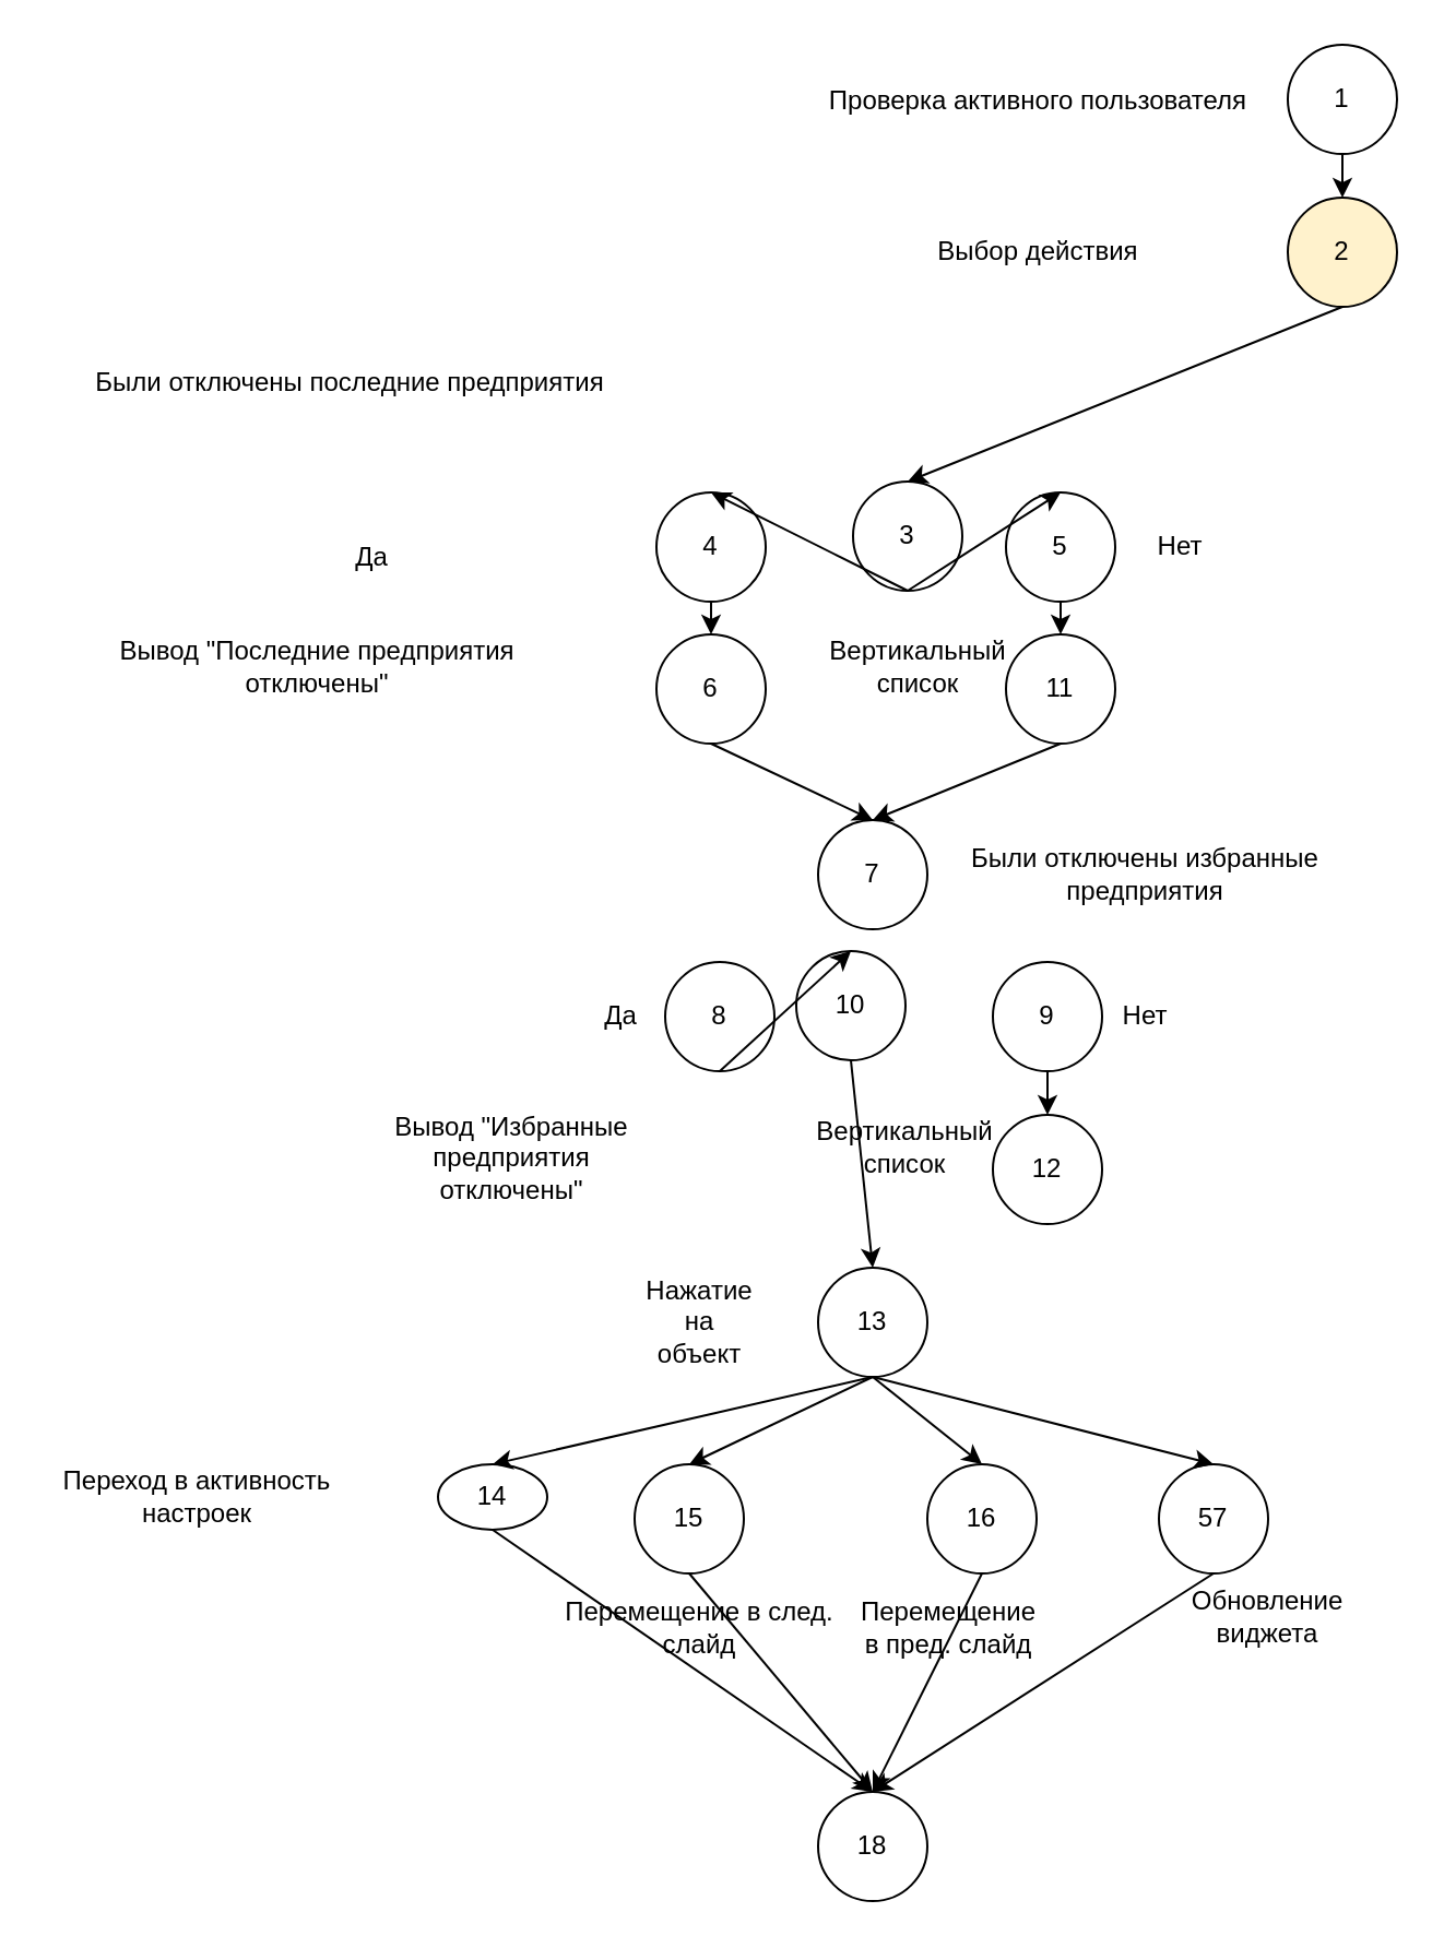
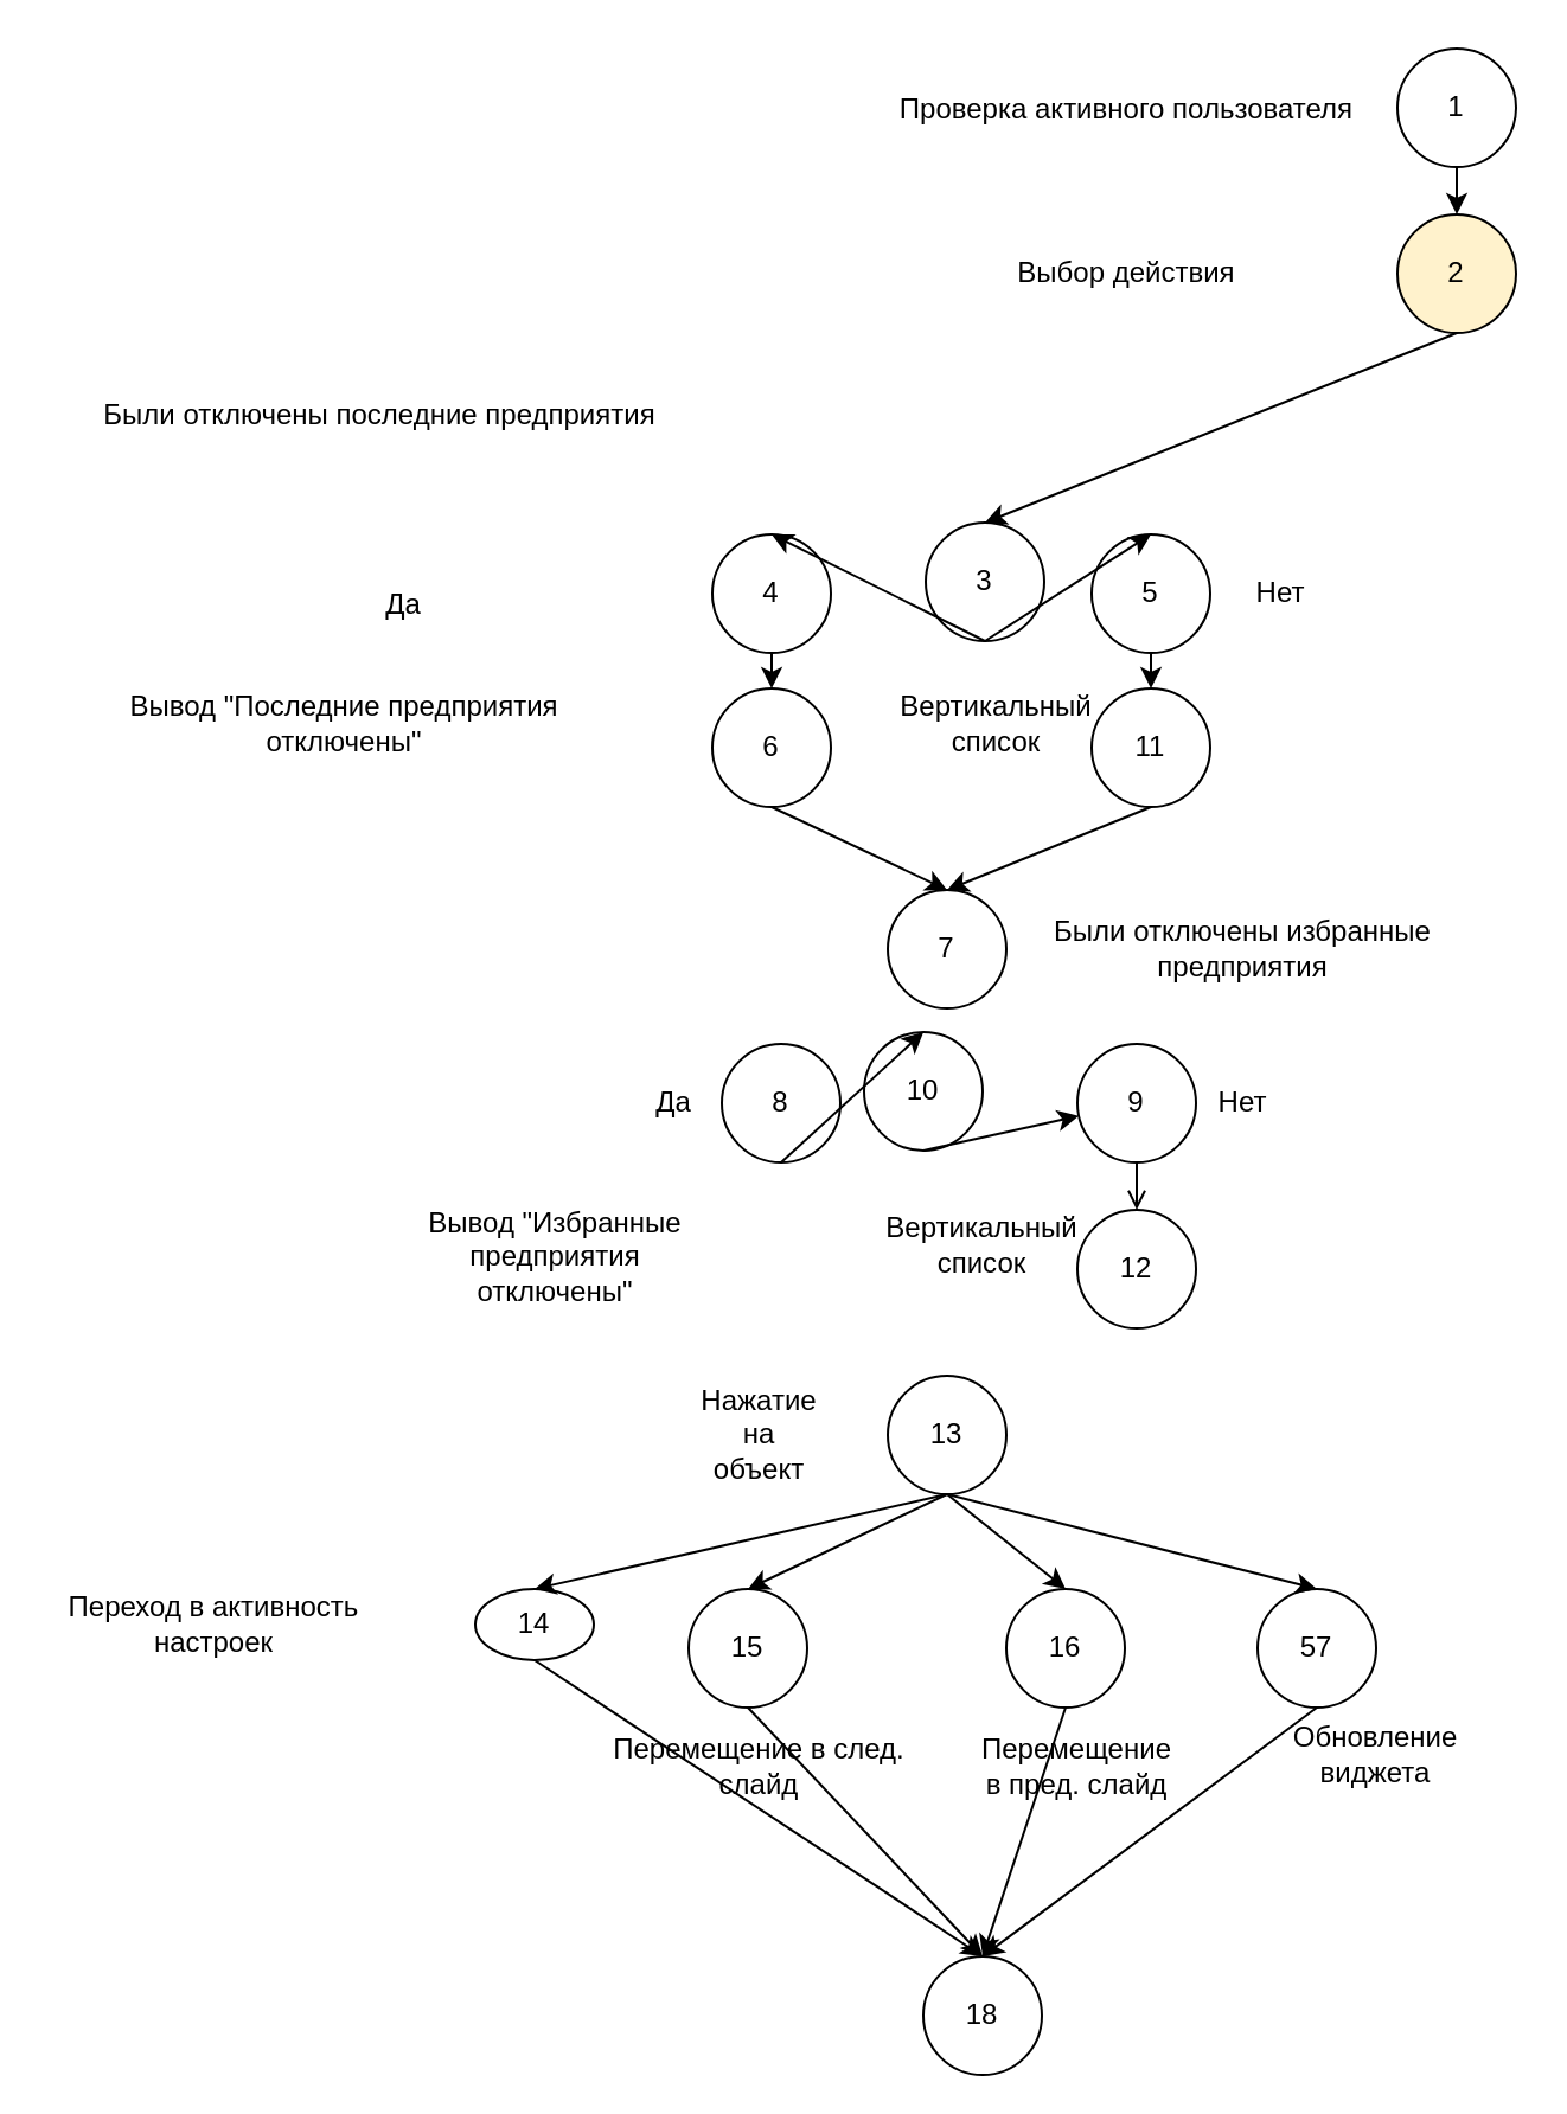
  <mxCell id="0" />
  <mxCell id="1" parent="0" />
  <mxCell id="2" value="1" style="ellipse;whiteSpace=wrap;html=1;" vertex="1" parent="1"><mxGeometry x="589" y="20" width="50" height="50" as="geometry" /></mxCell>
  <mxCell id="3" value="" style="endArrow=classic;html=1;exitX=0.5;exitY=1;exitDx=0;exitDy=0;entryX=0.5;entryY=0;entryDx=0;entryDy=0;" edge="1" parent="1" source="2" target="5"><mxGeometry width="50" height="50" relative="1" as="geometry"><mxPoint x="590" y="260" as="sourcePoint" /><mxPoint x="614" y="90" as="targetPoint" /></mxGeometry></mxCell>
  <mxCell id="4" value="Проверка активного пользователя" style="text;html=1;strokeColor=none;fillColor=none;align=center;verticalAlign=middle;whiteSpace=wrap;rounded=0;" vertex="1" parent="1"><mxGeometry x="350" y="45" width="250" as="geometry" /></mxCell>
  <mxCell id="5" value="2" style="ellipse;whiteSpace=wrap;html=1;fillColor=#fff2cc;" vertex="1" parent="1"><mxGeometry x="589" y="90" width="50" height="50" as="geometry" /></mxCell>
  <mxCell id="6" value="Выбор действия" style="text;html=1;strokeColor=none;fillColor=none;align=center;verticalAlign=middle;whiteSpace=wrap;rounded=0;" vertex="1" parent="1"><mxGeometry x="365" y="105" width="220" height="20" as="geometry" /></mxCell>
  <mxCell id="7" value="3" style="ellipse;whiteSpace=wrap;html=1;" vertex="1" parent="1"><mxGeometry x="390" y="220" width="50" height="50" as="geometry" /></mxCell>
  <mxCell id="8" value="Были отключены последние предприятия" style="text;html=1;strokeColor=none;fillColor=none;align=center;verticalAlign=middle;whiteSpace=wrap;rounded=0;" vertex="1" parent="1"><mxGeometry x="20" y="170" width="280" height="10" as="geometry" /></mxCell>
  <mxCell id="9" value="" style="endArrow=classic;html=1;exitX=0.5;exitY=1;exitDx=0;exitDy=0;entryX=0.5;entryY=0;entryDx=0;entryDy=0;" edge="1" parent="1" source="5" target="7"><mxGeometry width="50" height="50" relative="1" as="geometry"><mxPoint x="620" y="350" as="sourcePoint" /><mxPoint x="670" y="300" as="targetPoint" /></mxGeometry></mxCell>
  <mxCell id="10" value="4" style="ellipse;whiteSpace=wrap;html=1;" vertex="1" parent="1"><mxGeometry x="300" y="225" width="50" height="50" as="geometry" /></mxCell>
  <mxCell id="11" value="5" style="ellipse;whiteSpace=wrap;html=1;" vertex="1" parent="1"><mxGeometry x="460" y="225" width="50" height="50" as="geometry" /></mxCell>
  <mxCell id="12" value="" style="endArrow=classic;html=1;exitX=0.5;exitY=1;exitDx=0;exitDy=0;entryX=0.5;entryY=0;entryDx=0;entryDy=0;" edge="1" parent="1" source="7" target="10"><mxGeometry width="50" height="50" relative="1" as="geometry"><mxPoint x="620" y="350" as="sourcePoint" /><mxPoint x="670" y="300" as="targetPoint" /></mxGeometry></mxCell>
  <mxCell id="13" value="" style="endArrow=classic;html=1;exitX=0.5;exitY=1;exitDx=0;exitDy=0;entryX=0.5;entryY=0;entryDx=0;entryDy=0;" edge="1" parent="1" source="7" target="11"><mxGeometry width="50" height="50" relative="1" as="geometry"><mxPoint x="620" y="350" as="sourcePoint" /><mxPoint x="670" y="300" as="targetPoint" /></mxGeometry></mxCell>
  <mxCell id="14" value="Да" style="text;html=1;strokeColor=none;fillColor=none;align=center;verticalAlign=middle;whiteSpace=wrap;rounded=0;" vertex="1" parent="1"><mxGeometry x="150" y="245" width="40" height="20" as="geometry" /></mxCell>
  <mxCell id="15" value="Нет" style="text;html=1;strokeColor=none;fillColor=none;align=center;verticalAlign=middle;whiteSpace=wrap;rounded=0;" vertex="1" parent="1"><mxGeometry x="520" y="240" width="40" height="20" as="geometry" /></mxCell>
  <mxCell id="16" value="6" style="ellipse;whiteSpace=wrap;html=1;" vertex="1" parent="1"><mxGeometry x="300" y="290" width="50" height="50" as="geometry" /></mxCell>
  <mxCell id="17" value="" style="endArrow=classic;html=1;exitX=0.5;exitY=1;exitDx=0;exitDy=0;entryX=0.5;entryY=0;entryDx=0;entryDy=0;" edge="1" parent="1" source="10" target="16"><mxGeometry width="50" height="50" relative="1" as="geometry"><mxPoint x="620" y="350" as="sourcePoint" /><mxPoint x="670" y="300" as="targetPoint" /></mxGeometry></mxCell>
  <mxCell id="18" value="Вывод &quot;Последние предприятия отключены&quot;" style="text;html=1;strokeColor=none;fillColor=none;align=center;verticalAlign=middle;whiteSpace=wrap;rounded=0;" vertex="1" parent="1"><mxGeometry x="50" y="290" width="190" height="30" as="geometry" /></mxCell>
  <mxCell id="19" value="7" style="ellipse;whiteSpace=wrap;html=1;" vertex="1" parent="1"><mxGeometry x="374" y="375" width="50" height="50" as="geometry" /></mxCell>
  <mxCell id="20" value="Были отключены избранные предприятия" style="text;html=1;strokeColor=none;fillColor=none;align=center;verticalAlign=middle;whiteSpace=wrap;rounded=0;" vertex="1" parent="1"><mxGeometry x="434" y="390" width="180" height="20" as="geometry" /></mxCell>
  <mxCell id="21" value="8" style="ellipse;whiteSpace=wrap;html=1;" vertex="1" parent="1"><mxGeometry x="304" y="440" width="50" height="50" as="geometry" /></mxCell>
  <mxCell id="22" value="Да" style="text;html=1;strokeColor=none;fillColor=none;align=center;verticalAlign=middle;whiteSpace=wrap;rounded=0;" vertex="1" parent="1"><mxGeometry x="264" y="455" width="40" height="20" as="geometry" /></mxCell>
  <mxCell id="23" value="9" style="ellipse;whiteSpace=wrap;html=1;" vertex="1" parent="1"><mxGeometry x="454" y="440" width="50" height="50" as="geometry" /></mxCell>
  <mxCell id="24" value="Нет" style="text;html=1;strokeColor=none;fillColor=none;align=center;verticalAlign=middle;whiteSpace=wrap;rounded=0;" vertex="1" parent="1"><mxGeometry x="504" y="455" width="40" height="20" as="geometry" /></mxCell>
  <mxCell id="25" value="10" style="ellipse;whiteSpace=wrap;html=1;" vertex="1" parent="1"><mxGeometry x="364" y="435" width="50" height="50" as="geometry" /></mxCell>
  <mxCell id="26" value="" style="endArrow=classic;html=1;exitX=0.5;exitY=1;exitDx=0;exitDy=0;entryX=0.5;entryY=0;entryDx=0;entryDy=0;" edge="1" parent="1" source="21" target="25"><mxGeometry width="50" height="50" relative="1" as="geometry"><mxPoint x="184" y="525" as="sourcePoint" /><mxPoint x="234" y="475" as="targetPoint" /></mxGeometry></mxCell>
  <mxCell id="27" value="Вывод &quot;Избранные предприятия отключены&quot;" style="text;html=1;strokeColor=none;fillColor=none;align=center;verticalAlign=middle;whiteSpace=wrap;rounded=0;" vertex="1" parent="1"><mxGeometry x="164" y="515" width="140" height="30" as="geometry" /></mxCell>
  <mxCell id="28" value="11" style="ellipse;whiteSpace=wrap;html=1;" vertex="1" parent="1"><mxGeometry x="460" y="290" width="50" height="50" as="geometry" /></mxCell>
  <mxCell id="29" value="" style="endArrow=classic;html=1;exitX=0.5;exitY=1;exitDx=0;exitDy=0;entryX=0.5;entryY=0;entryDx=0;entryDy=0;" edge="1" parent="1" source="11" target="28"><mxGeometry width="50" height="50" relative="1" as="geometry"><mxPoint x="620" y="280" as="sourcePoint" /><mxPoint x="670" y="230" as="targetPoint" /></mxGeometry></mxCell>
  <mxCell id="30" value="Вертикальный список" style="text;html=1;strokeColor=none;fillColor=none;align=center;verticalAlign=middle;whiteSpace=wrap;rounded=0;" vertex="1" parent="1"><mxGeometry x="400" y="295" width="40" height="20" as="geometry" /></mxCell>
  <mxCell id="31" value="12" style="ellipse;whiteSpace=wrap;html=1;" vertex="1" parent="1"><mxGeometry x="454" y="510" width="50" height="50" as="geometry" /></mxCell>
- <mxCell id="32" value="" style="endArrow=classic;html=1;exitX=0.5;exitY=1;exitDx=0;exitDy=0;entryX=0.5;entryY=0;entryDx=0;entryDy=0;" edge="1" parent="1" source="23" target="31"><mxGeometry width="50" height="50" relative="1" as="geometry"><mxPoint x="184" y="495" as="sourcePoint" /><mxPoint x="234" y="445" as="targetPoint" /></mxGeometry></mxCell>
+ <mxCell id="32" value="" style="endArrow=open;html=1;exitX=0.5;exitY=1;exitDx=0;exitDy=0;entryX=0.5;entryY=0;entryDx=0;entryDy=0;" edge="1" parent="1" source="23" target="31"><mxGeometry width="50" height="50" relative="1" as="geometry"><mxPoint x="184" y="495" as="sourcePoint" /><mxPoint x="234" y="445" as="targetPoint" /></mxGeometry></mxCell>
  <mxCell id="33" value="Вертикальный список" style="text;html=1;strokeColor=none;fillColor=none;align=center;verticalAlign=middle;whiteSpace=wrap;rounded=0;" vertex="1" parent="1"><mxGeometry x="394" y="515" width="40" height="20" as="geometry" /></mxCell>
  <mxCell id="34" value="" style="endArrow=classic;html=1;exitX=0.5;exitY=1;exitDx=0;exitDy=0;entryX=0.5;entryY=0;entryDx=0;entryDy=0;" edge="1" parent="1" source="16" target="19"><mxGeometry width="50" height="50" relative="1" as="geometry"><mxPoint x="339" y="295" as="sourcePoint" /><mxPoint x="684" y="185" as="targetPoint" /></mxGeometry></mxCell>
  <mxCell id="35" value="" style="endArrow=classic;html=1;exitX=0.5;exitY=1;exitDx=0;exitDy=0;entryX=0.5;entryY=0;entryDx=0;entryDy=0;" edge="1" parent="1" source="28" target="19"><mxGeometry width="50" height="50" relative="1" as="geometry"><mxPoint x="499" y="295" as="sourcePoint" /><mxPoint x="684" y="185" as="targetPoint" /></mxGeometry></mxCell>
  <mxCell id="36" value="13" style="ellipse;whiteSpace=wrap;html=1;" vertex="1" parent="1"><mxGeometry x="374" y="580" width="50" height="50" as="geometry" /></mxCell>
  <mxCell id="37" value="Нажатие на объект" style="text;html=1;strokeColor=none;fillColor=none;align=center;verticalAlign=middle;whiteSpace=wrap;rounded=0;" vertex="1" parent="1"><mxGeometry x="300" y="595" width="40" height="20" as="geometry" /></mxCell>
- <mxCell id="38" value="" style="endArrow=classic;html=1;exitX=0.5;exitY=1;exitDx=0;exitDy=0;entryX=0.5;entryY=0;entryDx=0;entryDy=0;" edge="1" parent="1" source="25" target="36"><mxGeometry width="50" height="50" relative="1" as="geometry"><mxPoint x="620" y="560" as="sourcePoint" /><mxPoint x="670" y="510" as="targetPoint" /></mxGeometry></mxCell>
+ <mxCell id="38" value="" style="endArrow=classic;html=1;exitX=0.5;exitY=1;exitDx=0;exitDy=0;" edge="1" parent="1" source="25" target="23"><mxGeometry width="50" height="50" relative="1" as="geometry"><mxPoint x="620" y="560" as="sourcePoint" /><mxPoint x="670" y="510" as="targetPoint" /></mxGeometry></mxCell>
  <mxCell id="39" value="14" style="ellipse;whiteSpace=wrap;html=1;" vertex="1" parent="1"><mxGeometry x="200" y="670" width="50" height="30" as="geometry" /></mxCell>
  <mxCell id="40" value="15" style="ellipse;whiteSpace=wrap;html=1;" vertex="1" parent="1"><mxGeometry x="290" y="670" width="50" height="50" as="geometry" /></mxCell>
  <mxCell id="41" value="16" style="ellipse;whiteSpace=wrap;html=1;" vertex="1" parent="1"><mxGeometry x="424" y="670" width="50" height="50" as="geometry" /></mxCell>
  <mxCell id="42" value="57" style="ellipse;whiteSpace=wrap;html=1;" vertex="1" parent="1"><mxGeometry x="530" y="670" width="50" height="50" as="geometry" /></mxCell>
  <mxCell id="43" value="Переход в активность настроек" style="text;html=1;strokeColor=none;fillColor=none;align=center;verticalAlign=middle;whiteSpace=wrap;rounded=0;" vertex="1" parent="1"><mxGeometry x="20" y="670" width="140" height="30" as="geometry" /></mxCell>
  <mxCell id="44" value="" style="endArrow=classic;html=1;exitX=0.5;exitY=1;exitDx=0;exitDy=0;entryX=0.5;entryY=0;entryDx=0;entryDy=0;" edge="1" parent="1" source="36" target="39"><mxGeometry width="50" height="50" relative="1" as="geometry"><mxPoint x="620" y="640" as="sourcePoint" /><mxPoint x="670" y="590" as="targetPoint" /></mxGeometry></mxCell>
  <mxCell id="45" value="" style="endArrow=classic;html=1;exitX=0.5;exitY=1;exitDx=0;exitDy=0;entryX=0.5;entryY=0;entryDx=0;entryDy=0;" edge="1" parent="1" source="36" target="40"><mxGeometry width="50" height="50" relative="1" as="geometry"><mxPoint x="620" y="640" as="sourcePoint" /><mxPoint x="670" y="590" as="targetPoint" /></mxGeometry></mxCell>
  <mxCell id="46" value="Перемещение в след. слайд" style="text;html=1;strokeColor=none;fillColor=none;align=center;verticalAlign=middle;whiteSpace=wrap;rounded=0;" vertex="1" parent="1"><mxGeometry x="250" y="730" width="140" height="30" as="geometry" /></mxCell>
  <mxCell id="47" value="" style="endArrow=classic;html=1;exitX=0.5;exitY=1;exitDx=0;exitDy=0;entryX=0.5;entryY=0;entryDx=0;entryDy=0;" edge="1" parent="1" source="36" target="41"><mxGeometry width="50" height="50" relative="1" as="geometry"><mxPoint x="620" y="720" as="sourcePoint" /><mxPoint x="670" y="670" as="targetPoint" /></mxGeometry></mxCell>
- <mxCell id="48" value="Перемещение в пред. слайд" style="text;html=1;strokeColor=none;fillColor=none;align=center;verticalAlign=middle;whiteSpace=wrap;rounded=0;" vertex="1" parent="1"><mxGeometry x="414" y="735" width="40" height="20" as="geometry" /></mxCell>
+ <mxCell id="48" value="Перемещение в пред. слайд" style="text;html=1;strokeColor=none;fillColor=none;align=center;verticalAlign=middle;whiteSpace=wrap;rounded=0;" vertex="1" parent="1"><mxGeometry x="434" y="735" width="40" height="20" as="geometry" /></mxCell>
  <mxCell id="49" value="" style="endArrow=classic;html=1;exitX=0.5;exitY=1;exitDx=0;exitDy=0;entryX=0.5;entryY=0;entryDx=0;entryDy=0;" edge="1" parent="1" source="36" target="42"><mxGeometry width="50" height="50" relative="1" as="geometry"><mxPoint x="620" y="700" as="sourcePoint" /><mxPoint x="670" y="650" as="targetPoint" /></mxGeometry></mxCell>
  <mxCell id="50" value="Обновление виджета" style="text;html=1;strokeColor=none;fillColor=none;align=center;verticalAlign=middle;whiteSpace=wrap;rounded=0;" vertex="1" parent="1"><mxGeometry x="560" y="730" width="40" height="20" as="geometry" /></mxCell>
  <mxCell id="51" value="" style="endArrow=classic;html=1;exitX=0.5;exitY=1;exitDx=0;exitDy=0;entryX=0.5;entryY=0;entryDx=0;entryDy=0;" edge="1" parent="1" source="39" target="52"><mxGeometry width="50" height="50" relative="1" as="geometry"><mxPoint x="620" y="690" as="sourcePoint" /><mxPoint x="670" y="640" as="targetPoint" /></mxGeometry></mxCell>
- <mxCell id="52" value="18" style="ellipse;whiteSpace=wrap;html=1;" vertex="1" parent="1"><mxGeometry x="374" y="820" width="50" height="50" as="geometry" /></mxCell>
+ <mxCell id="52" value="18" style="ellipse;whiteSpace=wrap;html=1;" vertex="1" parent="1"><mxGeometry x="389" y="825" width="50" height="50" as="geometry" /></mxCell>
  <mxCell id="53" value="" style="endArrow=classic;html=1;exitX=0.5;exitY=1;exitDx=0;exitDy=0;entryX=0.5;entryY=0;entryDx=0;entryDy=0;" edge="1" parent="1" source="41" target="52"><mxGeometry width="50" height="50" relative="1" as="geometry"><mxPoint x="620" y="690" as="sourcePoint" /><mxPoint x="670" y="640" as="targetPoint" /></mxGeometry></mxCell>
  <mxCell id="54" value="" style="endArrow=classic;html=1;exitX=0.5;exitY=1;exitDx=0;exitDy=0;entryX=0.5;entryY=0;entryDx=0;entryDy=0;" edge="1" parent="1" source="40" target="52"><mxGeometry width="50" height="50" relative="1" as="geometry"><mxPoint x="620" y="690" as="sourcePoint" /><mxPoint x="670" y="640" as="targetPoint" /></mxGeometry></mxCell>
  <mxCell id="55" value="" style="endArrow=classic;html=1;exitX=0.5;exitY=1;exitDx=0;exitDy=0;entryX=0.5;entryY=0;entryDx=0;entryDy=0;" edge="1" parent="1" source="42" target="52"><mxGeometry width="50" height="50" relative="1" as="geometry"><mxPoint x="620" y="690" as="sourcePoint" /><mxPoint x="670" y="640" as="targetPoint" /></mxGeometry></mxCell>
